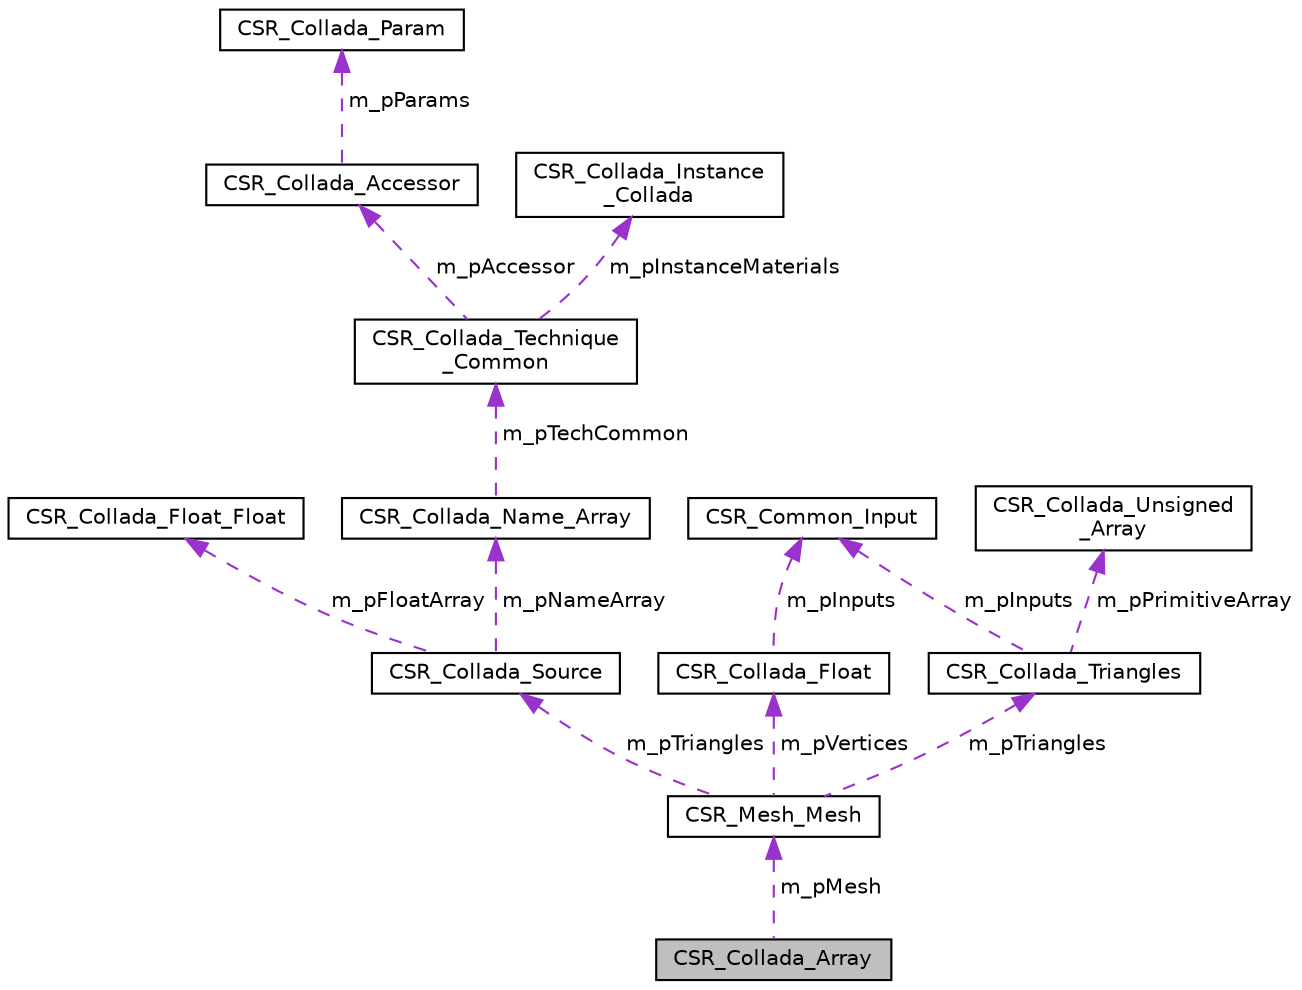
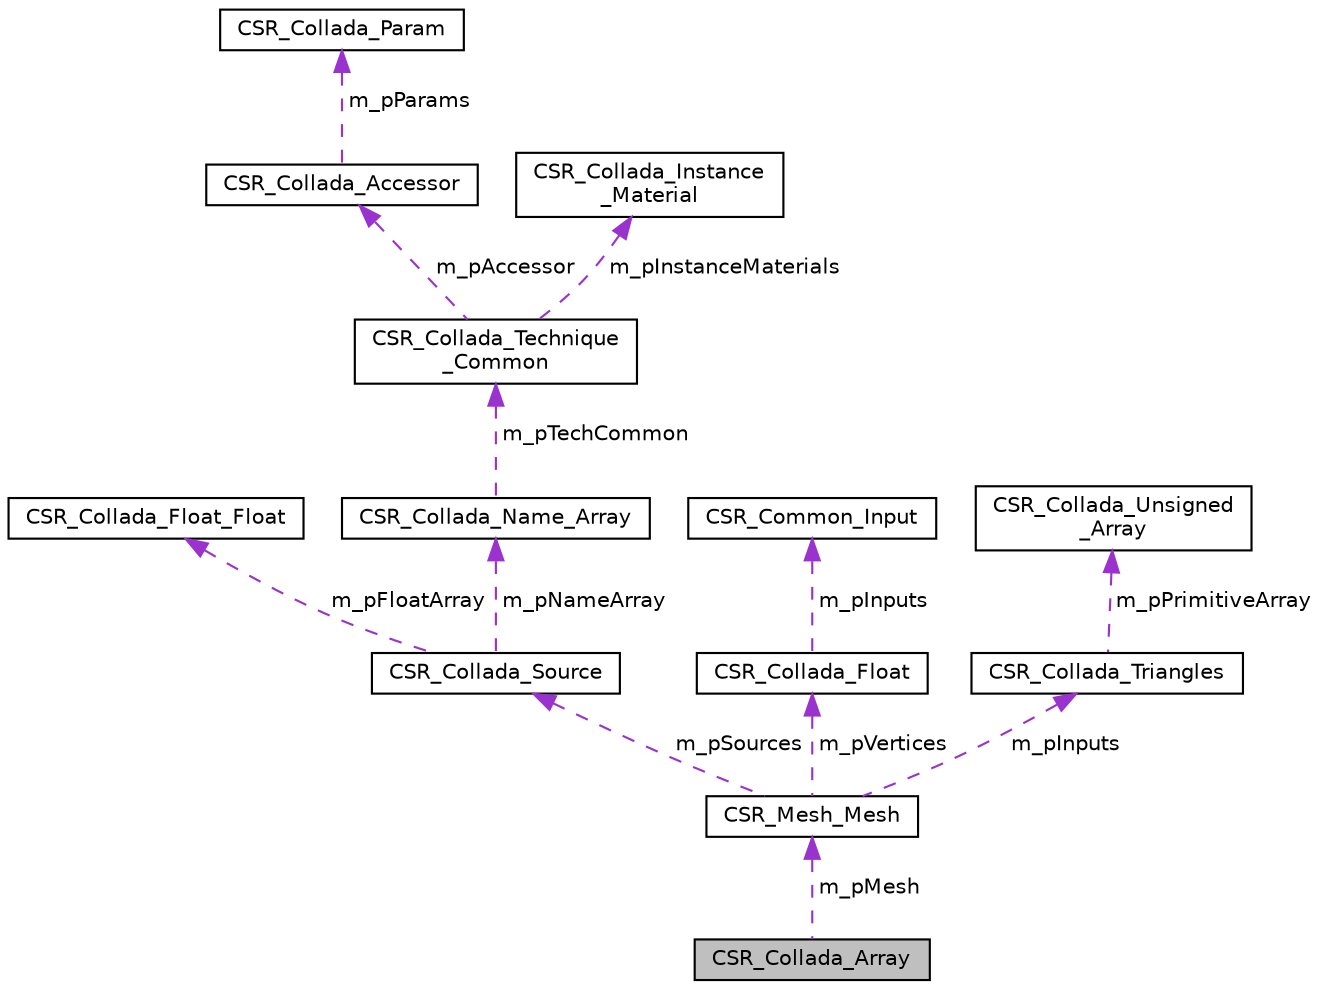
  digraph {
    rankdir=TB
    node [color=black fillcolor=white fontname=Helvetica fontsize=10 shape=record style=filled]
    edge [color=darkorchid3 dir=back fontname=Helvetica fontsize=10 labelfontname=Helvetica labelfontsize=10 style=dashed]
    n1 [fillcolor=grey75 fontcolor=black height=0.2 label=CSR_Collada_Array width=0.4]
    n2 [height=0.2 label=CSR_Mesh_Mesh width=0.4]
    n3 [height=0.2 label=CSR_Collada_Source width=0.4]
    n4 [height=0.2 label=CSR_Collada_Float_Float width=0.4]
    n5 [height=0.2 label=CSR_Collada_Name_Array width=0.4]
    n6 [height=0.2 label="CSR_Collada_Technique\l_Common" width=0.4]
    n7 [height=0.2 label=CSR_Collada_Accessor width=0.4]
    n8 [height=0.2 label=CSR_Collada_Param width=0.4]
-   n9 [height=0.2 label="CSR_Collada_Instance\l_Collada" width=0.4]
+   n9 [height=0.2 label="CSR_Collada_Instance\l_Material" width=0.4]
    n10 [height=0.2 label=CSR_Collada_Float width=0.4]
    n11 [height=0.2 label=CSR_Common_Input width=0.4]
    n12 [height=0.2 label=CSR_Collada_Triangles width=0.4]
    n13 [height=0.2 label="CSR_Collada_Unsigned\l_Array" width=0.4]
    n2 -> n1 [label=" m_pMesh"]
-   n3 -> n2 [label=" m_pTriangles"]
+   n3 -> n2 [label=" m_pSources"]
    n4 -> n3 [label=" m_pFloatArray"]
    n5 -> n3 [label=" m_pNameArray"]
    n6 -> n5 [label=" m_pTechCommon"]
    n7 -> n6 [label=" m_pAccessor"]
    n8 -> n7 [label=" m_pParams"]
    n9 -> n6 [label=" m_pInstanceMaterials"]
    n10 -> n2 [label=" m_pVertices"]
    n11 -> n10 [label=" m_pInputs"]
-   n11 -> n12 [label=" m_pInputs"]
-   n12 -> n2 [label=" m_pTriangles"]
+   n12 -> n2 [label=" m_pInputs"]
    n13 -> n12 [label=" m_pPrimitiveArray"]
  }
